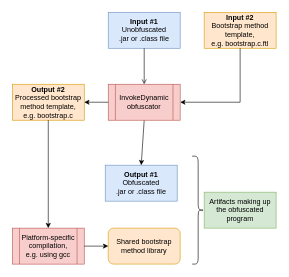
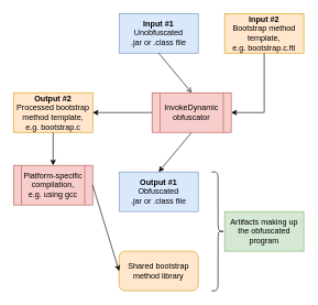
  <mxCell id="0" />
  <mxCell id="1" parent="0" />
  <mxCell id="2" value="&lt;b&gt;Input #1&lt;/b&gt;&lt;br&gt;Unobfuscated&lt;br&gt;.jar or .class file" style="rounded=0;whiteSpace=wrap;html=1;fillColor=#dae8fc;strokeColor=#6c8ebf;" parent="1" vertex="1"><mxGeometry x="180" y="20" width="120" height="60" as="geometry" /></mxCell>
  <mxCell id="3" value="&lt;b&gt;Input #2&lt;/b&gt;&lt;br&gt;Bootstrap method template,&lt;br&gt;e.g. bootstrap.c.ftl" style="rounded=0;whiteSpace=wrap;html=1;fillColor=#ffe6cc;strokeColor=#d79b00;" parent="1" vertex="1"><mxGeometry x="340" y="20" width="120" height="60" as="geometry" /></mxCell>
  <mxCell id="4" value="" style="endArrow=open;html=1;rounded=0;exitX=0.5;exitY=1;exitDx=0;exitDy=0;entryX=0.5;entryY=0;entryDx=0;entryDy=0;" parent="1" source="2" target="8" edge="1"><mxGeometry width="50" height="50" relative="1" as="geometry"><mxPoint x="130" y="350" as="sourcePoint" /><mxPoint x="240" y="130" as="targetPoint" /><Array as="points" /></mxGeometry></mxCell>
  <mxCell id="5" value="" style="endArrow=classic;html=1;rounded=0;exitX=0.5;exitY=1;exitDx=0;exitDy=0;entryX=1;entryY=0.5;entryDx=0;entryDy=0;" parent="1" source="3" target="8" edge="1"><mxGeometry width="50" height="50" relative="1" as="geometry"><mxPoint x="470" y="160" as="sourcePoint" /><mxPoint x="320" y="200" as="targetPoint" /><Array as="points"><mxPoint x="400" y="170" /></Array></mxGeometry></mxCell>
- <mxCell id="6" value="&lt;b&gt;Output #1&lt;/b&gt;&lt;br&gt;Obfuscated&lt;br&gt;.jar or .class file" style="rounded=0;whiteSpace=wrap;html=1;fillColor=#dae8fc;strokeColor=#6c8ebf;" parent="1" vertex="1"><mxGeometry x="175" y="275" width="120" height="60" as="geometry" /></mxCell>
+ <mxCell id="6" value="&lt;b&gt;Output #1&lt;/b&gt;&lt;br&gt;Obfuscated&lt;br&gt;.jar or .class file" style="rounded=0;whiteSpace=wrap;html=1;fillColor=#dae8fc;strokeColor=#6c8ebf;" parent="1" vertex="1"><mxGeometry x="180" y="260" width="120" height="60" as="geometry" /></mxCell>
  <mxCell id="7" value="" style="endArrow=classic;html=1;rounded=0;entryX=0.5;entryY=0;entryDx=0;entryDy=0;exitX=0.5;exitY=1;exitDx=0;exitDy=0;" parent="1" source="8" target="6" edge="1"><mxGeometry width="50" height="50" relative="1" as="geometry"><mxPoint x="260" y="220" as="sourcePoint" /><mxPoint x="370" y="200" as="targetPoint" /></mxGeometry></mxCell>
- <mxCell id="8" value="InvokeDynamic obfuscator" style="shape=process;whiteSpace=wrap;html=1;backgroundOutline=1;fillColor=#f8cecc;strokeColor=#b85450;" parent="1" vertex="1"><mxGeometry x="180" y="140" width="120" height="60" as="geometry" /></mxCell>
+ <mxCell id="8" value="InvokeDynamic obfuscator" style="shape=process;whiteSpace=wrap;html=1;backgroundOutline=1;fillColor=#f8cecc;strokeColor=#b85450;" parent="1" vertex="1"><mxGeometry x="230" y="140" width="120" height="60" as="geometry" /></mxCell>
  <mxCell id="9" value="&lt;b&gt;Output #2&lt;/b&gt;&lt;br&gt;Processed bootstrap method template,&lt;br&gt;e.g. bootstrap.c" style="rounded=0;whiteSpace=wrap;html=1;fillColor=#ffe6cc;strokeColor=#d79b00;" parent="1" vertex="1"><mxGeometry x="20" y="140" width="120" height="60" as="geometry" /></mxCell>
  <mxCell id="10" value="" style="endArrow=classic;html=1;rounded=0;exitX=0;exitY=0.5;exitDx=0;exitDy=0;entryX=1;entryY=0.5;entryDx=0;entryDy=0;" parent="1" source="8" target="9" edge="1"><mxGeometry width="50" height="50" relative="1" as="geometry"><mxPoint x="70" y="240" as="sourcePoint" /><mxPoint x="140" y="220" as="targetPoint" /><Array as="points" /></mxGeometry></mxCell>
- <mxCell id="11" value="Platform-specific compilation,&lt;br&gt;e.g. using gcc" style="shape=process;whiteSpace=wrap;html=1;backgroundOutline=1;fillColor=#f8cecc;strokeColor=#b85450;" parent="1" vertex="1"><mxGeometry x="20" y="380" width="120" height="60" as="geometry" /></mxCell>
+ <mxCell id="11" value="Platform-specific compilation,&lt;br&gt;e.g. using gcc" style="shape=process;whiteSpace=wrap;html=1;backgroundOutline=1;fillColor=#f8cecc;strokeColor=#b85450;" parent="1" vertex="1"><mxGeometry x="20" y="250" width="120" height="60" as="geometry" /></mxCell>
  <mxCell id="12" value="Shared bootstrap method library" style="whiteSpace=wrap;html=1;fillColor=#ffe6cc;strokeColor=#d79b00;rounded=1;" parent="1" vertex="1"><mxGeometry x="180" y="380" width="120" height="60" as="geometry" /></mxCell>
  <mxCell id="13" value="" style="endArrow=classic;html=1;rounded=0;exitX=0.5;exitY=1;exitDx=0;exitDy=0;entryX=0.5;entryY=0;entryDx=0;entryDy=0;" parent="1" source="9" target="11" edge="1"><mxGeometry width="50" height="50" relative="1" as="geometry"><mxPoint x="50" y="560" as="sourcePoint" /><mxPoint x="100" y="510" as="targetPoint" /></mxGeometry></mxCell>
  <mxCell id="14" value="" style="endArrow=classic;html=1;rounded=0;exitX=1;exitY=0.5;exitDx=0;exitDy=0;entryX=0;entryY=0.5;entryDx=0;entryDy=0;" parent="1" source="11" target="12" edge="1"><mxGeometry width="50" height="50" relative="1" as="geometry"><mxPoint x="240" y="550" as="sourcePoint" /><mxPoint x="290" y="500" as="targetPoint" /></mxGeometry></mxCell>
  <mxCell id="15" value="" style="shape=curlyBracket;whiteSpace=wrap;html=1;rounded=1;flipH=1;" parent="1" vertex="1"><mxGeometry x="320" y="260" width="20" height="180" as="geometry" /></mxCell>
  <mxCell id="16" value="Artifacts making up the obfuscated program" style="rounded=0;whiteSpace=wrap;html=1;fillColor=#d5e8d4;strokeColor=#82b366;" parent="1" vertex="1"><mxGeometry x="340" y="320" width="120" height="60" as="geometry" /></mxCell>
